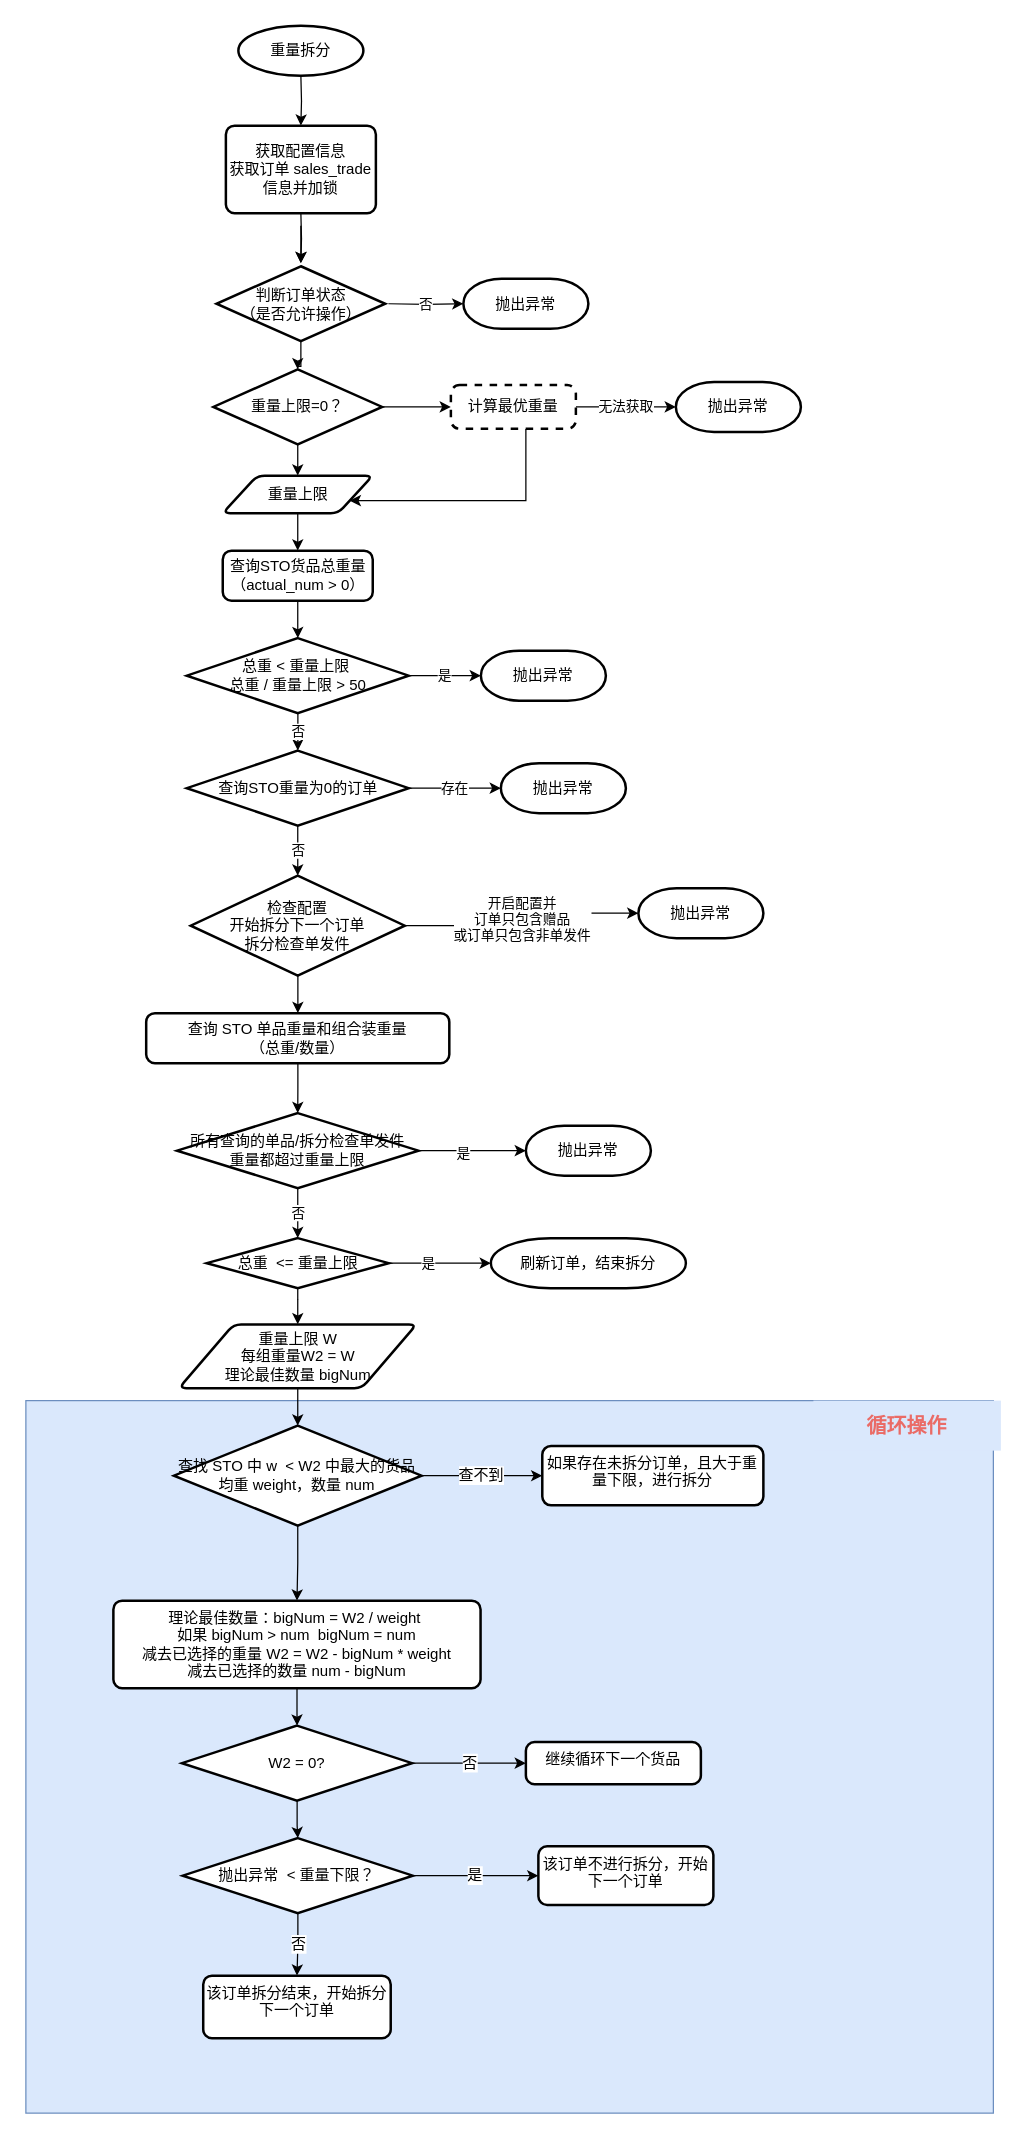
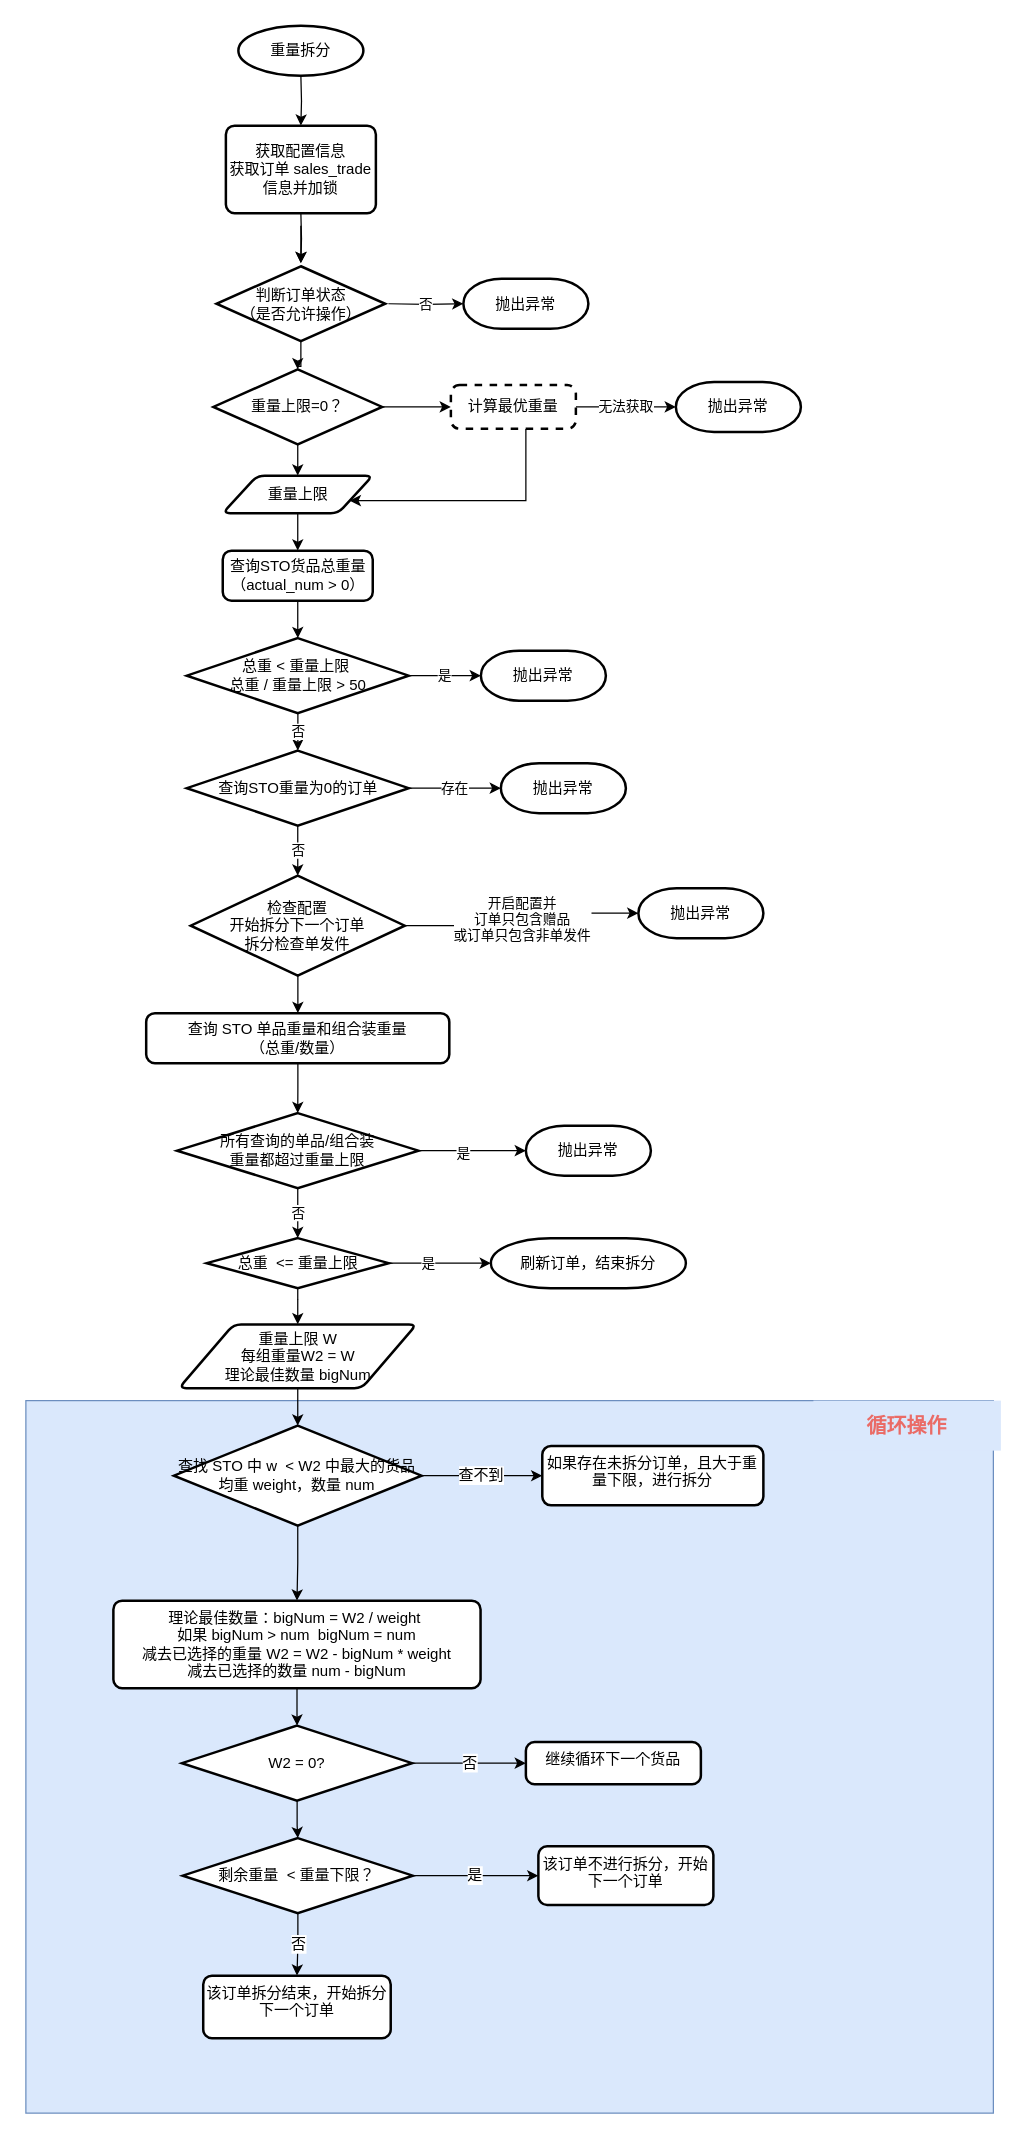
  <mxCell id="0" />
  <mxCell id="1" parent="0" />
  <mxCell id="2" value="" style="whiteSpace=wrap;html=1;fillColor=#dae8fc;strokeColor=#6c8ebf;" vertex="1" parent="1"><mxGeometry y="1120" width="774" height="570" as="geometry" x="20" /></mxCell>
  <mxCell id="3" value="" style="edgeStyle=orthogonalEdgeStyle;rounded=0;orthogonalLoop=1;jettySize=auto;html=1;" edge="1" parent="1"><mxGeometry relative="1" as="geometry"><mxPoint x="240" y="60" as="sourcePoint" /><mxPoint x="240" y="100" as="targetPoint" /></mxGeometry></mxCell>
  <mxCell id="4" value="" style="edgeStyle=orthogonalEdgeStyle;rounded=0;orthogonalLoop=1;jettySize=auto;html=1;" edge="1" parent="1"><mxGeometry relative="1" as="geometry"><mxPoint x="240" y="180" as="sourcePoint" /><mxPoint x="240" y="210" as="targetPoint" /></mxGeometry></mxCell>
  <mxCell id="5" value="否" style="edgeStyle=orthogonalEdgeStyle;rounded=0;orthogonalLoop=1;jettySize=auto;html=1;" edge="1" parent="1" target="7"><mxGeometry relative="1" as="geometry"><mxPoint x="310" y="242.5" as="sourcePoint" /></mxGeometry></mxCell>
  <mxCell id="6" value="" style="edgeStyle=orthogonalEdgeStyle;rounded=0;orthogonalLoop=1;jettySize=auto;html=1;" edge="1" parent="1"><mxGeometry relative="1" as="geometry"><mxPoint x="240" y="170" as="sourcePoint" /><mxPoint x="240" y="210" as="targetPoint" /></mxGeometry></mxCell>
  <mxCell id="7" value="抛出异常" style="strokeWidth=2;html=1;shape=mxgraph.flowchart.terminator;whiteSpace=wrap;" vertex="1" parent="1"><mxGeometry x="370" y="222.5" width="100" height="40" as="geometry" /></mxCell>
  <mxCell id="8" value="&lt;span&gt;重量拆分&lt;/span&gt;" style="strokeWidth=2;html=1;shape=mxgraph.flowchart.start_1;whiteSpace=wrap;" vertex="1" parent="1"><mxGeometry x="190" y="20" width="100" height="40" as="geometry" /></mxCell>
  <mxCell id="9" style="edgeStyle=orthogonalEdgeStyle;rounded=0;orthogonalLoop=1;jettySize=auto;html=1;entryX=0.5;entryY=0;entryDx=0;entryDy=0;" edge="1" parent="1" source="10" target="22"><mxGeometry relative="1" as="geometry" /></mxCell>
  <mxCell id="10" value="重量上限" style="shape=parallelogram;html=1;strokeWidth=2;perimeter=parallelogramPerimeter;whiteSpace=wrap;rounded=1;arcSize=12;size=0.23;" vertex="1" parent="1"><mxGeometry x="177.5" y="380" width="120" height="30" as="geometry" /></mxCell>
  <mxCell id="11" value="" style="edgeStyle=orthogonalEdgeStyle;rounded=0;orthogonalLoop=1;jettySize=auto;html=1;" edge="1" parent="1" source="12" target="15"><mxGeometry relative="1" as="geometry" /></mxCell>
  <mxCell id="12" value="&lt;span&gt;判断订单状态&lt;/span&gt;&lt;br&gt;&lt;span&gt;（是否允许操作）&lt;/span&gt;" style="strokeWidth=2;html=1;shape=mxgraph.flowchart.decision;whiteSpace=wrap;" vertex="1" parent="1"><mxGeometry x="172.5" y="212.5" width="135" height="60" as="geometry" /></mxCell>
  <mxCell id="13" value="" style="edgeStyle=orthogonalEdgeStyle;rounded=0;orthogonalLoop=1;jettySize=auto;html=1;" edge="1" parent="1" source="15" target="10"><mxGeometry relative="1" as="geometry" /></mxCell>
  <mxCell id="14" value="" style="edgeStyle=orthogonalEdgeStyle;rounded=0;orthogonalLoop=1;jettySize=auto;html=1;" edge="1" parent="1" source="15" target="19"><mxGeometry relative="1" as="geometry" /></mxCell>
  <mxCell id="15" value="重量上限=0？" style="strokeWidth=2;html=1;shape=mxgraph.flowchart.decision;whiteSpace=wrap;" vertex="1" parent="1"><mxGeometry x="170" y="295" width="135" height="60" as="geometry" /></mxCell>
  <mxCell id="16" value="&lt;span&gt;获取配置信息&lt;br&gt;&lt;/span&gt;获取订单 sales_trade 信息并加锁&lt;span&gt;&lt;br&gt;&lt;/span&gt;" style="rounded=1;whiteSpace=wrap;html=1;absoluteArcSize=1;arcSize=14;strokeWidth=2;" vertex="1" parent="1"><mxGeometry x="180" y="100" width="120" height="70" as="geometry" /></mxCell>
  <mxCell id="17" style="edgeStyle=orthogonalEdgeStyle;rounded=0;orthogonalLoop=1;jettySize=auto;html=1;" edge="1" parent="1" source="19" target="10"><mxGeometry relative="1" as="geometry"><Array as="points"><mxPoint x="420" y="400" /></Array></mxGeometry></mxCell>
  <mxCell id="18" value="无法获取" style="edgeStyle=orthogonalEdgeStyle;rounded=0;orthogonalLoop=1;jettySize=auto;html=1;" edge="1" parent="1" source="19" target="20"><mxGeometry relative="1" as="geometry" /></mxCell>
  <mxCell id="19" value="计算最优重量" style="rounded=1;whiteSpace=wrap;html=1;absoluteArcSize=1;arcSize=14;strokeWidth=2;dashed=1;" vertex="1" parent="1"><mxGeometry x="360" y="307.5" width="100" height="35" as="geometry" /></mxCell>
  <mxCell id="20" value="抛出异常" style="strokeWidth=2;html=1;shape=mxgraph.flowchart.terminator;whiteSpace=wrap;" vertex="1" parent="1"><mxGeometry x="540" y="305" width="100" height="40" as="geometry" /></mxCell>
  <mxCell id="21" value="" style="edgeStyle=orthogonalEdgeStyle;rounded=0;orthogonalLoop=1;jettySize=auto;html=1;" edge="1" parent="1" source="22" target="25"><mxGeometry relative="1" as="geometry" /></mxCell>
  <mxCell id="22" value="查询STO货品总重量（actual_num &amp;gt; 0）" style="rounded=1;whiteSpace=wrap;html=1;absoluteArcSize=1;arcSize=14;strokeWidth=2;" vertex="1" parent="1"><mxGeometry x="177.5" y="440" width="120" height="40" as="geometry" /></mxCell>
  <mxCell id="23" value="是" style="edgeStyle=orthogonalEdgeStyle;rounded=0;orthogonalLoop=1;jettySize=auto;html=1;" edge="1" parent="1" source="25" target="26"><mxGeometry relative="1" as="geometry" /></mxCell>
  <mxCell id="24" value="否" style="edgeStyle=orthogonalEdgeStyle;rounded=0;orthogonalLoop=1;jettySize=auto;html=1;" edge="1" parent="1" source="25" target="29"><mxGeometry relative="1" as="geometry" /></mxCell>
  <mxCell id="25" value="总重 &amp;lt; 重量上限&amp;nbsp;&lt;br&gt;总重 / 重量上限 &amp;gt; 50" style="strokeWidth=2;html=1;shape=mxgraph.flowchart.decision;whiteSpace=wrap;" vertex="1" parent="1"><mxGeometry x="148.75" y="510" width="177.5" height="60" as="geometry" /></mxCell>
  <mxCell id="26" value="抛出异常" style="strokeWidth=2;html=1;shape=mxgraph.flowchart.terminator;whiteSpace=wrap;" vertex="1" parent="1"><mxGeometry x="384" y="520" width="100" height="40" as="geometry" /></mxCell>
  <mxCell id="27" value="存在" style="edgeStyle=orthogonalEdgeStyle;rounded=0;orthogonalLoop=1;jettySize=auto;html=1;" edge="1" parent="1" source="29" target="30"><mxGeometry relative="1" as="geometry" /></mxCell>
  <mxCell id="28" value="否" style="edgeStyle=orthogonalEdgeStyle;rounded=0;orthogonalLoop=1;jettySize=auto;html=1;" edge="1" parent="1" source="29" target="33"><mxGeometry relative="1" as="geometry" /></mxCell>
  <mxCell id="29" value="查询STO重量为0的订单" style="strokeWidth=2;html=1;shape=mxgraph.flowchart.decision;whiteSpace=wrap;" vertex="1" parent="1"><mxGeometry x="148.75" y="600" width="177.5" height="60" as="geometry" /></mxCell>
  <mxCell id="30" value="抛出异常" style="strokeWidth=2;html=1;shape=mxgraph.flowchart.terminator;whiteSpace=wrap;" vertex="1" parent="1"><mxGeometry x="400" y="610" width="100" height="40" as="geometry" /></mxCell>
  <mxCell id="31" value="开启配置并&lt;br&gt;订单只包含赠品&lt;br&gt;或订单只包含非单发件" style="edgeStyle=orthogonalEdgeStyle;rounded=0;orthogonalLoop=1;jettySize=auto;html=1;" edge="1" parent="1" source="33" target="34"><mxGeometry relative="1" as="geometry" /></mxCell>
  <mxCell id="32" value="" style="edgeStyle=orthogonalEdgeStyle;rounded=0;orthogonalLoop=1;jettySize=auto;html=1;" edge="1" parent="1" source="33" target="36"><mxGeometry relative="1" as="geometry" /></mxCell>
  <mxCell id="33" value="检查配置&lt;br&gt;开始拆分下一个订单&lt;br&gt;拆分检查单发件" style="strokeWidth=2;html=1;shape=mxgraph.flowchart.decision;whiteSpace=wrap;" vertex="1" parent="1"><mxGeometry x="151.88" y="700" width="171.25" height="80" as="geometry" /></mxCell>
  <mxCell id="34" value="抛出异常" style="strokeWidth=2;html=1;shape=mxgraph.flowchart.terminator;whiteSpace=wrap;" vertex="1" parent="1"><mxGeometry x="510" y="710" width="100" height="40" as="geometry" /></mxCell>
  <mxCell id="35" value="" style="edgeStyle=orthogonalEdgeStyle;rounded=0;orthogonalLoop=1;jettySize=auto;html=1;" edge="1" parent="1" source="36" target="40"><mxGeometry relative="1" as="geometry" /></mxCell>
  <mxCell id="36" value="查询 STO 单品重量和组合装重量&lt;br&gt;（总重/数量）" style="rounded=1;whiteSpace=wrap;html=1;absoluteArcSize=1;arcSize=14;strokeWidth=2;" vertex="1" parent="1"><mxGeometry x="116.25" y="810" width="242.5" height="40" as="geometry" /></mxCell>
  <mxCell id="37" value="" style="edgeStyle=orthogonalEdgeStyle;rounded=0;orthogonalLoop=1;jettySize=auto;html=1;" edge="1" parent="1" source="40" target="41"><mxGeometry relative="1" as="geometry" /></mxCell>
  <mxCell id="38" value="是" style="edgeLabel;html=1;align=center;verticalAlign=middle;resizable=0;points=[];" vertex="1" connectable="0" parent="37"><mxGeometry x="-0.188" y="-1" relative="1" as="geometry"><mxPoint as="offset" /></mxGeometry></mxCell>
  <mxCell id="39" value="否&lt;br&gt;" style="edgeStyle=orthogonalEdgeStyle;rounded=0;orthogonalLoop=1;jettySize=auto;html=1;entryX=0.5;entryY=0;entryDx=0;entryDy=0;entryPerimeter=0;" edge="1" parent="1" source="40" target="45"><mxGeometry relative="1" as="geometry" /></mxCell>
- <mxCell id="40" value="所有查询的单品/拆分检查单发件&lt;br&gt;重量都超过重量上限" style="strokeWidth=2;html=1;shape=mxgraph.flowchart.decision;whiteSpace=wrap;" vertex="1" parent="1"><mxGeometry x="140.93" y="890" width="193.13" height="60" as="geometry" /></mxCell>
+ <mxCell id="40" value="所有查询的单品/组合装&lt;br&gt;重量都超过重量上限" style="strokeWidth=2;html=1;shape=mxgraph.flowchart.decision;whiteSpace=wrap;" vertex="1" parent="1"><mxGeometry x="140.93" y="890" width="193.13" height="60" as="geometry" /></mxCell>
  <mxCell id="41" value="抛出异常" style="strokeWidth=2;html=1;shape=mxgraph.flowchart.terminator;whiteSpace=wrap;" vertex="1" parent="1"><mxGeometry x="420" y="900" width="100" height="40" as="geometry" /></mxCell>
  <mxCell id="42" value="" style="edgeStyle=orthogonalEdgeStyle;rounded=0;orthogonalLoop=1;jettySize=auto;html=1;" edge="1" parent="1" source="45" target="46"><mxGeometry relative="1" as="geometry" /></mxCell>
  <mxCell id="43" value="是" style="edgeLabel;html=1;align=center;verticalAlign=middle;resizable=0;points=[];" vertex="1" connectable="0" parent="42"><mxGeometry x="-0.244" y="1" relative="1" as="geometry"><mxPoint as="offset" /></mxGeometry></mxCell>
  <mxCell id="44" style="edgeStyle=orthogonalEdgeStyle;rounded=0;orthogonalLoop=1;jettySize=auto;html=1;entryX=0.5;entryY=0;entryDx=0;entryDy=0;fontSize=16;fontColor=#EA6B66;" edge="1" parent="1" source="45" target="48"><mxGeometry relative="1" as="geometry" /></mxCell>
  <mxCell id="45" value="总重&amp;nbsp; &amp;lt;= 重量上限" style="strokeWidth=2;html=1;shape=mxgraph.flowchart.decision;whiteSpace=wrap;" vertex="1" parent="1"><mxGeometry x="164.69" y="990" width="145.62" height="40" as="geometry" /></mxCell>
  <mxCell id="46" value="刷新订单，结束拆分" style="strokeWidth=2;html=1;shape=mxgraph.flowchart.terminator;whiteSpace=wrap;" vertex="1" parent="1"><mxGeometry x="392" y="990" width="156" height="40" as="geometry" /></mxCell>
  <mxCell id="47" value="" style="edgeStyle=orthogonalEdgeStyle;rounded=0;orthogonalLoop=1;jettySize=auto;html=1;fontSize=16;fontColor=#EA6B66;" edge="1" parent="1" source="48" target="51"><mxGeometry relative="1" as="geometry" /></mxCell>
  <mxCell id="48" value="重量上限 W&lt;br&gt;每组重量W2 = W&lt;br&gt;理论最佳数量 bigNum" style="shape=parallelogram;html=1;strokeWidth=2;perimeter=parallelogramPerimeter;whiteSpace=wrap;rounded=1;arcSize=12;size=0.23;" vertex="1" parent="1"><mxGeometry x="142.51" y="1059" width="190" height="51" as="geometry" /></mxCell>
  <mxCell id="49" value="" style="edgeStyle=orthogonalEdgeStyle;rounded=0;orthogonalLoop=1;jettySize=auto;html=1;fontSize=16;fontColor=#EA6B66;" edge="1" parent="1" source="51" target="53"><mxGeometry relative="1" as="geometry" /></mxCell>
  <mxCell id="50" value="查不到" style="edgeStyle=orthogonalEdgeStyle;rounded=0;orthogonalLoop=1;jettySize=auto;html=1;fontSize=12;fontColor=#000000;" edge="1" parent="1" source="51" target="54"><mxGeometry relative="1" as="geometry" /></mxCell>
  <mxCell id="51" value="&lt;span style=&quot;text-align: left&quot;&gt;查找 STO 中 w&amp;nbsp; &amp;lt; W2 中最大的货品均重 weight，数量 num&lt;/span&gt;" style="strokeWidth=2;html=1;shape=mxgraph.flowchart.decision;whiteSpace=wrap;" vertex="1" parent="1"><mxGeometry x="138.43" y="1140" width="198.12" height="80" as="geometry" /></mxCell>
  <mxCell id="52" value="" style="edgeStyle=orthogonalEdgeStyle;rounded=0;orthogonalLoop=1;jettySize=auto;html=1;fontSize=12;fontColor=#000000;" edge="1" parent="1" source="53" target="58"><mxGeometry relative="1" as="geometry" /></mxCell>
  <mxCell id="53" value="&lt;span&gt;理论最佳数量：bigNum = W2 / weight&amp;nbsp;&lt;/span&gt;&lt;br&gt;&lt;div&gt;如果 bigNum &amp;gt; num&amp;nbsp; bigNum = num&lt;/div&gt;&lt;div&gt;减去已选择的重量 W2 = W2 - bigNum * weight&lt;/div&gt;&lt;div style=&quot;&quot;&gt;减去已选择的数量 num - bigNum&lt;/div&gt;" style="rounded=1;whiteSpace=wrap;html=1;absoluteArcSize=1;arcSize=14;strokeWidth=2;align=center;verticalAlign=top;" vertex="1" parent="1"><mxGeometry x="90" y="1280" width="293.75" height="70" as="geometry" /></mxCell>
  <mxCell id="54" value="如果存在未拆分订单，且大于重量下限，进行拆分" style="rounded=1;whiteSpace=wrap;html=1;absoluteArcSize=1;arcSize=14;strokeWidth=2;align=center;verticalAlign=top;" vertex="1" parent="1"><mxGeometry x="433.13" y="1156.25" width="176.87" height="47.5" as="geometry" /></mxCell>
  <mxCell id="55" value="循环操作" style="text;html=1;strokeColor=none;fillColor=#dae8fc;align=center;verticalAlign=middle;whiteSpace=wrap;rounded=0;fontStyle=1;fontSize=16;labelBorderColor=none;fontColor=#EA6B66;" vertex="1" parent="1"><mxGeometry x="650" y="1120" width="150" height="40" as="geometry" /></mxCell>
  <mxCell id="56" value="否" style="edgeStyle=orthogonalEdgeStyle;rounded=0;orthogonalLoop=1;jettySize=auto;html=1;fontSize=12;fontColor=#000000;" edge="1" parent="1" source="58" target="59"><mxGeometry relative="1" as="geometry" /></mxCell>
  <mxCell id="57" value="" style="edgeStyle=orthogonalEdgeStyle;rounded=0;orthogonalLoop=1;jettySize=auto;html=1;fontSize=12;fontColor=#000000;" edge="1" parent="1" source="58" target="62"><mxGeometry relative="1" as="geometry" /></mxCell>
  <mxCell id="58" value="&lt;span style=&quot;text-align: left&quot;&gt;W2 = 0?&lt;/span&gt;" style="strokeWidth=2;html=1;shape=mxgraph.flowchart.decision;whiteSpace=wrap;" vertex="1" parent="1"><mxGeometry x="144.85" y="1380" width="184.06" height="60" as="geometry" /></mxCell>
  <mxCell id="59" value="继续循环下一个货品" style="rounded=1;whiteSpace=wrap;html=1;absoluteArcSize=1;arcSize=14;strokeWidth=2;align=center;verticalAlign=top;" vertex="1" parent="1"><mxGeometry x="420" y="1393.13" width="140" height="33.75" as="geometry" /></mxCell>
  <mxCell id="60" value="否&lt;br&gt;" style="edgeStyle=orthogonalEdgeStyle;rounded=0;orthogonalLoop=1;jettySize=auto;html=1;fontSize=12;fontColor=#000000;" edge="1" parent="1" source="62" target="64"><mxGeometry relative="1" as="geometry" /></mxCell>
  <mxCell id="61" value="是" style="edgeStyle=orthogonalEdgeStyle;rounded=0;orthogonalLoop=1;jettySize=auto;html=1;fontSize=12;fontColor=#000000;" edge="1" parent="1" source="62" target="63"><mxGeometry relative="1" as="geometry" /></mxCell>
- <mxCell id="62" value="抛出异常&amp;nbsp; &amp;lt; 重量下限？" style="strokeWidth=2;html=1;shape=mxgraph.flowchart.decision;whiteSpace=wrap;" vertex="1" parent="1"><mxGeometry x="145.48" y="1470" width="184.06" height="60" as="geometry" /></mxCell>
+ <mxCell id="62" value="剩余重量&amp;nbsp; &amp;lt; 重量下限？" style="strokeWidth=2;html=1;shape=mxgraph.flowchart.decision;whiteSpace=wrap;" vertex="1" parent="1"><mxGeometry x="145.48" y="1470" width="184.06" height="60" as="geometry" /></mxCell>
  <mxCell id="63" value="该订单不进行拆分，开始下一个订单" style="rounded=1;whiteSpace=wrap;html=1;absoluteArcSize=1;arcSize=14;strokeWidth=2;align=center;verticalAlign=top;" vertex="1" parent="1"><mxGeometry x="430" y="1476.56" width="140" height="46.88" as="geometry" /></mxCell>
  <mxCell id="64" value="该订单拆分结束，开始拆分下一个订单" style="rounded=1;whiteSpace=wrap;html=1;absoluteArcSize=1;arcSize=14;strokeWidth=2;align=center;verticalAlign=top;" vertex="1" parent="1"><mxGeometry x="161.88" y="1580" width="150" height="50" as="geometry" /></mxCell>
